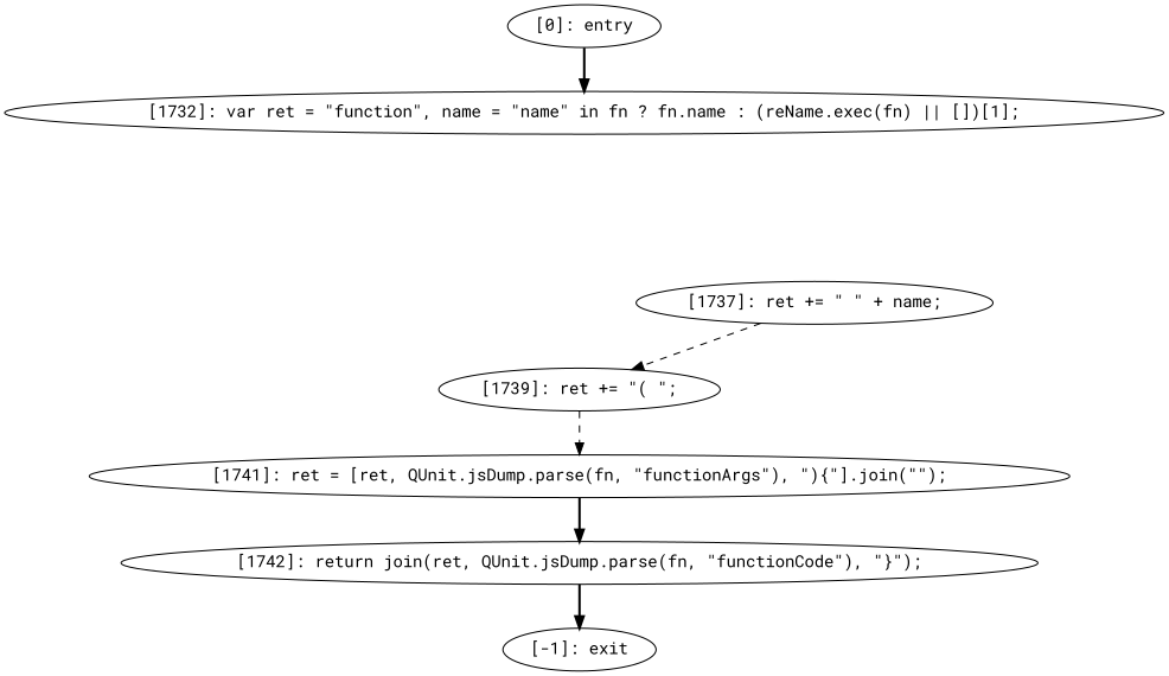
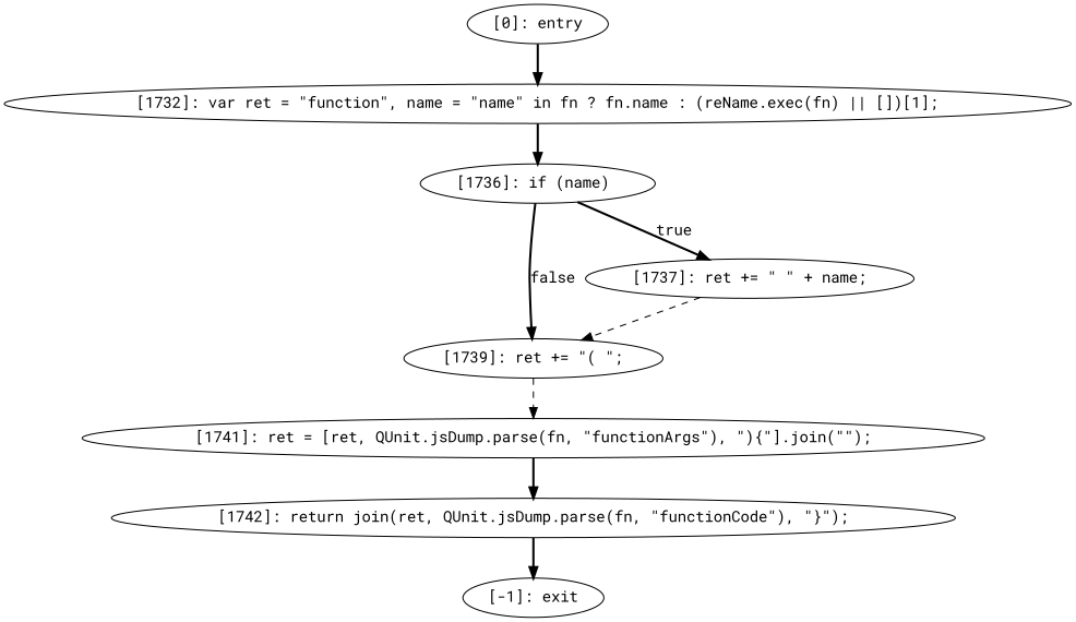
  digraph {
    fontname="Roboto Mono"
    node [fontname="Roboto Mono"]
    edge [style=bold fontname="Roboto Mono"]
    n1 [label="[1742]: return join(ret, QUnit.jsDump.parse(fn, \"functionCode\"), \"}\");\n"]
    n2 [label="[-1]: exit"]
+   n3 [label="[1736]: if (name) "]
    n4 [label="[1739]: ret += \"( \";\n"]
    n5 [label="[1737]: ret += \" \" + name;\n"]
    n6 [label="[1741]: ret = [ret, QUnit.jsDump.parse(fn, \"functionArgs\"), \"){\"].join(\"\");\n"]
    n7 [label="[1732]: var ret = \"function\", name = \"name\" in fn ? fn.name : (reName.exec(fn) || [])[1];\n"]
    n8 [label="[0]: entry"]
    n1 -> n2
+   n3 -> n4 [label=false]
+   n3 -> n5 [label=true]
    n4 -> n6 [style=dashed]
    n5 -> n4 [style=dashed]
    n6 -> n1
+   n7 -> n3
    n8 -> n7
  }
